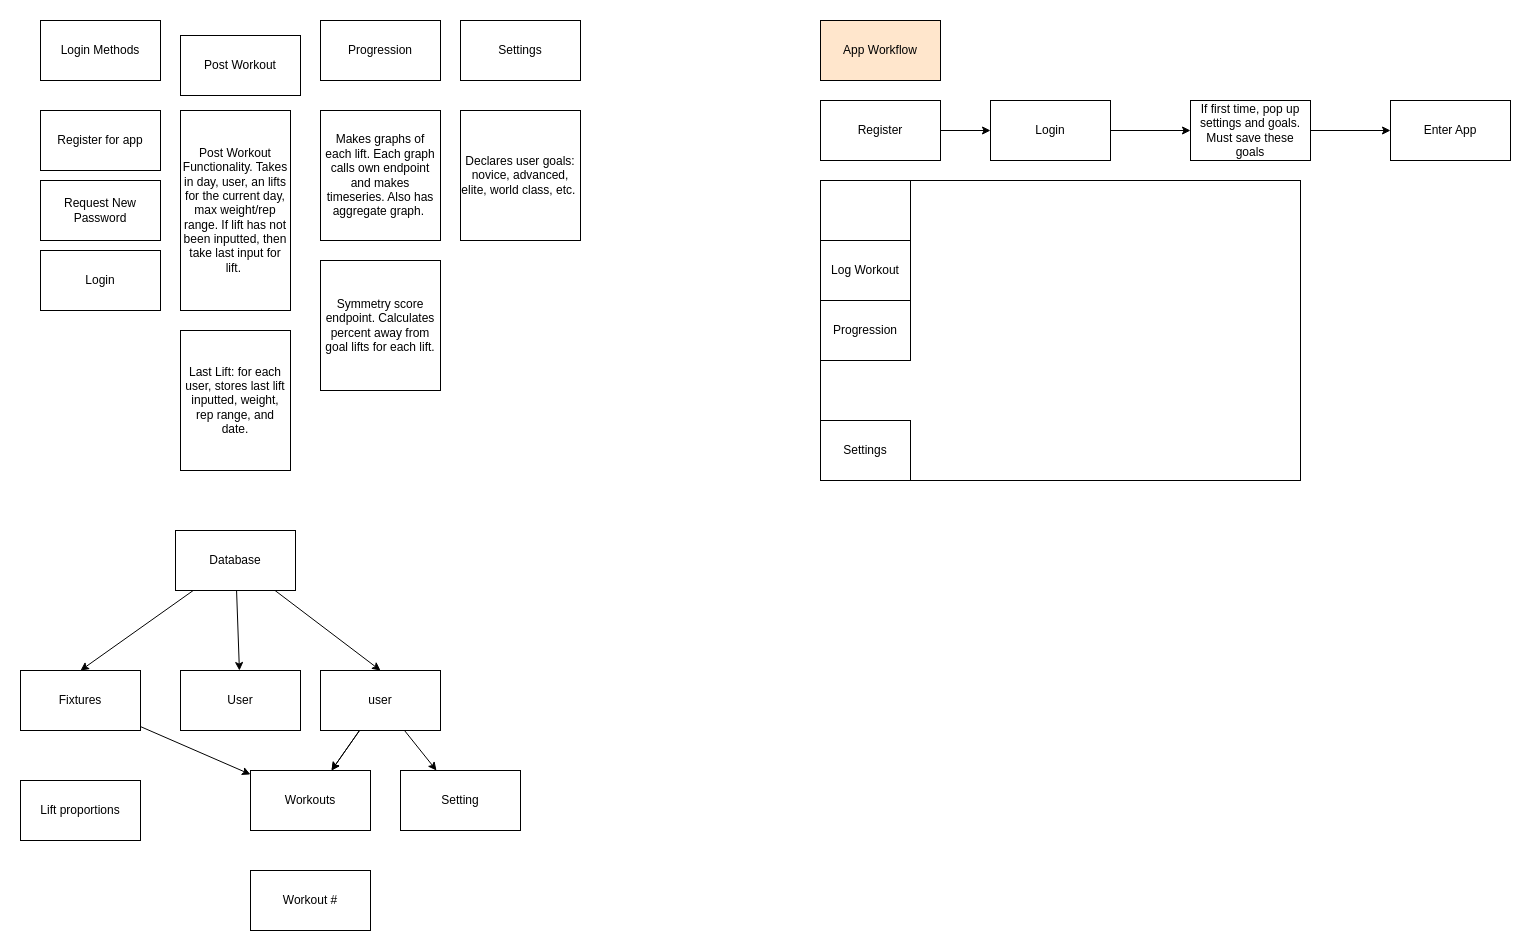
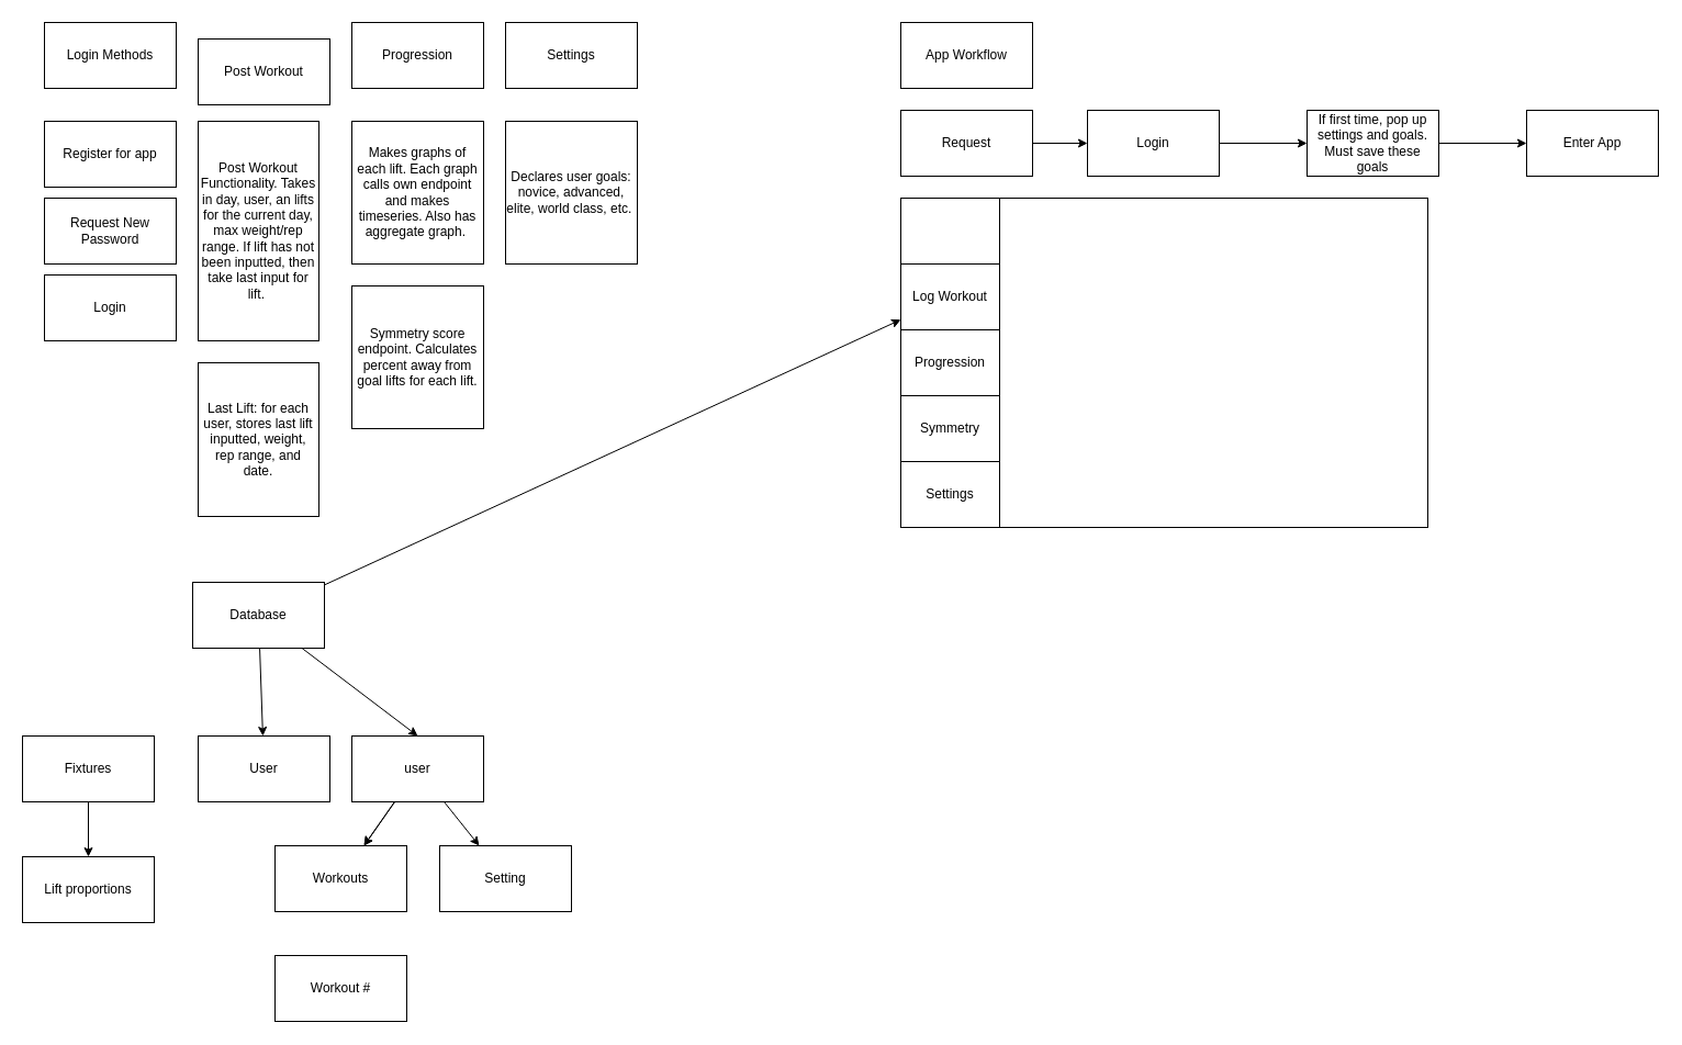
  <mxCell id="0" />
  <mxCell id="1" parent="0" />
  <mxCell id="2" value="Login Methods" style="whiteSpace=wrap;html=1;" vertex="1" parent="1"><mxGeometry x="40" y="20" width="120" height="60" as="geometry" /></mxCell>
  <mxCell id="3" value="Register for app" style="whiteSpace=wrap;html=1;" vertex="1" parent="1"><mxGeometry x="40" y="110" width="120" height="60" as="geometry" /></mxCell>
  <mxCell id="4" value="Request New Password" style="whiteSpace=wrap;html=1;" vertex="1" parent="1"><mxGeometry x="40" y="180" width="120" height="60" as="geometry" /></mxCell>
  <mxCell id="5" value="Login" style="whiteSpace=wrap;html=1;" vertex="1" parent="1"><mxGeometry x="40" y="250" width="120" height="60" as="geometry" /></mxCell>
  <mxCell id="6" value="Post Workout" style="whiteSpace=wrap;html=1;" vertex="1" parent="1"><mxGeometry x="180" y="35" width="120" height="60" as="geometry" /></mxCell>
  <mxCell id="7" value="Post Workout&lt;br&gt;Functionality. Takes in day, user, an lifts for the current day, max weight/rep range. If lift has not been inputted, then take last input for lift.&amp;nbsp;" style="whiteSpace=wrap;html=1;" vertex="1" parent="1"><mxGeometry x="180" y="110" width="110" height="200" as="geometry" /></mxCell>
  <mxCell id="8" value="Progression" style="whiteSpace=wrap;html=1;" vertex="1" parent="1"><mxGeometry x="320" y="20" width="120" height="60" as="geometry" /></mxCell>
  <mxCell id="9" value="Last Lift: for each user, stores last lift inputted, weight, rep range, and date." style="whiteSpace=wrap;html=1;" vertex="1" parent="1"><mxGeometry x="180" y="330" width="110" height="140" as="geometry" /></mxCell>
  <mxCell id="10" value="Makes graphs of each lift. Each graph calls own endpoint and makes timeseries. Also has aggregate graph.&amp;nbsp;" style="whiteSpace=wrap;html=1;" vertex="1" parent="1"><mxGeometry x="320" y="110" width="120" height="130" as="geometry" /></mxCell>
  <mxCell id="11" value="Settings" style="whiteSpace=wrap;html=1;" vertex="1" parent="1"><mxGeometry x="460" y="20" width="120" height="60" as="geometry" /></mxCell>
  <mxCell id="12" value="Declares user goals: novice, advanced, elite, world class, etc.&amp;nbsp;" style="whiteSpace=wrap;html=1;" vertex="1" parent="1"><mxGeometry x="460" y="110" width="120" height="130" as="geometry" /></mxCell>
  <mxCell id="13" value="Symmetry score endpoint. Calculates percent away from goal lifts for each lift." style="whiteSpace=wrap;html=1;" vertex="1" parent="1"><mxGeometry x="320" y="260" width="120" height="130" as="geometry" /></mxCell>
- <mxCell id="14" style="edgeStyle=none;html=1;entryX=0.5;entryY=0;entryDx=0;entryDy=0;" edge="1" parent="1" source="17" target="19"><mxGeometry relative="1" as="geometry" /></mxCell>
+ <mxCell id="14" style="edgeStyle=none;html=1;" edge="1" parent="1" source="17" target="39"><mxGeometry relative="1" as="geometry" /></mxCell>
  <mxCell id="15" value="" style="edgeStyle=none;html=1;" edge="1" parent="1" source="17" target="21"><mxGeometry relative="1" as="geometry" /></mxCell>
  <mxCell id="16" style="edgeStyle=none;html=1;entryX=0.5;entryY=0;entryDx=0;entryDy=0;" edge="1" parent="1" source="17" target="25"><mxGeometry relative="1" as="geometry" /></mxCell>
  <mxCell id="17" value="Database" style="whiteSpace=wrap;html=1;" vertex="1" parent="1"><mxGeometry x="175" y="530" width="120" height="60" as="geometry" /></mxCell>
- <mxCell id="18" value="" style="edgeStyle=none;html=1;" edge="1" parent="1" source="19" target="26"><mxGeometry relative="1" as="geometry" /></mxCell>
+ <mxCell id="18" value="" style="edgeStyle=none;html=1;" edge="1" parent="1" source="19" target="20"><mxGeometry relative="1" as="geometry" /></mxCell>
  <mxCell id="19" value="Fixtures" style="whiteSpace=wrap;html=1;" vertex="1" parent="1"><mxGeometry x="20" y="670" width="120" height="60" as="geometry" /></mxCell>
  <mxCell id="20" value="Lift proportions" style="whiteSpace=wrap;html=1;" vertex="1" parent="1"><mxGeometry x="20" y="780" width="120" height="60" as="geometry" /></mxCell>
  <mxCell id="21" value="User" style="whiteSpace=wrap;html=1;" vertex="1" parent="1"><mxGeometry x="180" y="670" width="120" height="60" as="geometry" /></mxCell>
  <mxCell id="22" value="" style="edgeStyle=none;html=1;" edge="1" parent="1" source="25" target="26"><mxGeometry relative="1" as="geometry" /></mxCell>
  <mxCell id="23" value="" style="edgeStyle=none;html=1;" edge="1" parent="1" source="25" target="26"><mxGeometry relative="1" as="geometry" /></mxCell>
  <mxCell id="24" value="" style="edgeStyle=none;html=1;" edge="1" parent="1" source="25" target="28"><mxGeometry relative="1" as="geometry" /></mxCell>
  <mxCell id="25" value="user" style="whiteSpace=wrap;html=1;" vertex="1" parent="1"><mxGeometry x="320" y="670" width="120" height="60" as="geometry" /></mxCell>
  <mxCell id="26" value="Workouts" style="whiteSpace=wrap;html=1;" vertex="1" parent="1"><mxGeometry x="250" y="770" width="120" height="60" as="geometry" /></mxCell>
  <mxCell id="27" value="Workout #" style="whiteSpace=wrap;html=1;" vertex="1" parent="1"><mxGeometry x="250" y="870" width="120" height="60" as="geometry" /></mxCell>
  <mxCell id="28" value="Setting" style="whiteSpace=wrap;html=1;" vertex="1" parent="1"><mxGeometry x="400" y="770" width="120" height="60" as="geometry" /></mxCell>
- <mxCell id="29" value="App Workflow" style="whiteSpace=wrap;html=1;fillColor=#ffe6cc;" vertex="1" parent="1"><mxGeometry x="820" y="20" width="120" height="60" as="geometry" /></mxCell>
+ <mxCell id="29" value="App Workflow" style="whiteSpace=wrap;html=1;" vertex="1" parent="1"><mxGeometry x="820" y="20" width="120" height="60" as="geometry" /></mxCell>
  <mxCell id="30" value="" style="edgeStyle=none;html=1;" edge="1" parent="1" source="31" target="33"><mxGeometry relative="1" as="geometry" /></mxCell>
- <mxCell id="31" value="Register" style="whiteSpace=wrap;html=1;" vertex="1" parent="1"><mxGeometry x="820" y="100" width="120" height="60" as="geometry" /></mxCell>
+ <mxCell id="31" value="Request" style="whiteSpace=wrap;html=1;" vertex="1" parent="1"><mxGeometry x="820" y="100" width="120" height="60" as="geometry" /></mxCell>
  <mxCell id="32" value="" style="edgeStyle=none;html=1;" edge="1" parent="1" source="33" target="35"><mxGeometry relative="1" as="geometry" /></mxCell>
  <mxCell id="33" value="Login" style="whiteSpace=wrap;html=1;" vertex="1" parent="1"><mxGeometry x="990" y="100" width="120" height="60" as="geometry" /></mxCell>
  <mxCell id="34" value="" style="edgeStyle=none;html=1;" edge="1" parent="1" source="35" target="36"><mxGeometry relative="1" as="geometry" /></mxCell>
  <mxCell id="35" value="If first time, pop up settings and goals. Must save these goals" style="whiteSpace=wrap;html=1;" vertex="1" parent="1"><mxGeometry x="1190" y="100" width="120" height="60" as="geometry" /></mxCell>
  <mxCell id="36" value="Enter App" style="whiteSpace=wrap;html=1;" vertex="1" parent="1"><mxGeometry x="1390" y="100" width="120" height="60" as="geometry" /></mxCell>
  <mxCell id="37" value="" style="whiteSpace=wrap;html=1;" vertex="1" parent="1"><mxGeometry x="820" y="180" width="480" height="300" as="geometry" /></mxCell>
  <mxCell id="38" value="" style="whiteSpace=wrap;html=1;" vertex="1" parent="1"><mxGeometry x="820" y="180" width="90" height="60" as="geometry" /></mxCell>
  <mxCell id="39" value="Log Workout" style="whiteSpace=wrap;html=1;" vertex="1" parent="1"><mxGeometry x="820" y="240" width="90" height="60" as="geometry" /></mxCell>
  <mxCell id="40" value="Progression" style="whiteSpace=wrap;html=1;" vertex="1" parent="1"><mxGeometry x="820" y="300" width="90" height="60" as="geometry" /></mxCell>
+ <mxCell id="41" value="Symmetry" style="whiteSpace=wrap;html=1;" vertex="1" parent="1"><mxGeometry x="820" y="360" width="90" height="60" as="geometry" /></mxCell>
  <mxCell id="42" value="Settings" style="whiteSpace=wrap;html=1;" vertex="1" parent="1"><mxGeometry x="820" y="420" width="90" height="60" as="geometry" /></mxCell>
